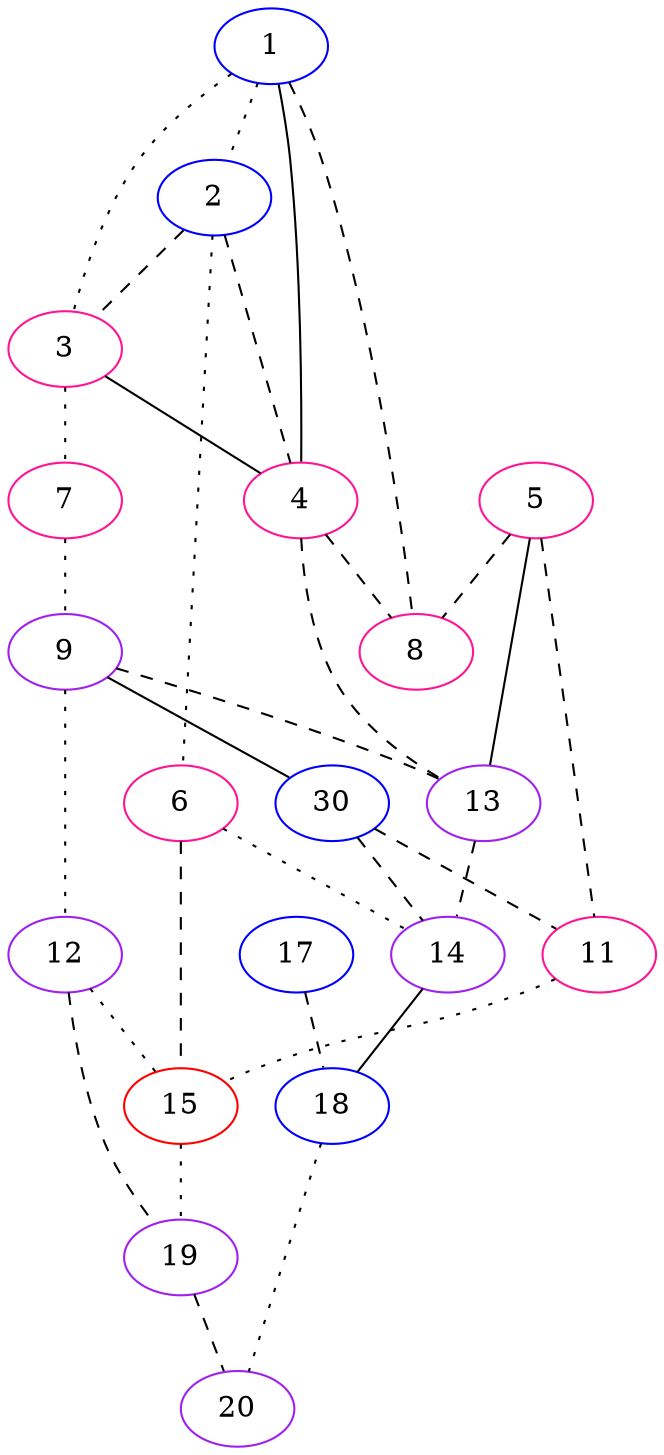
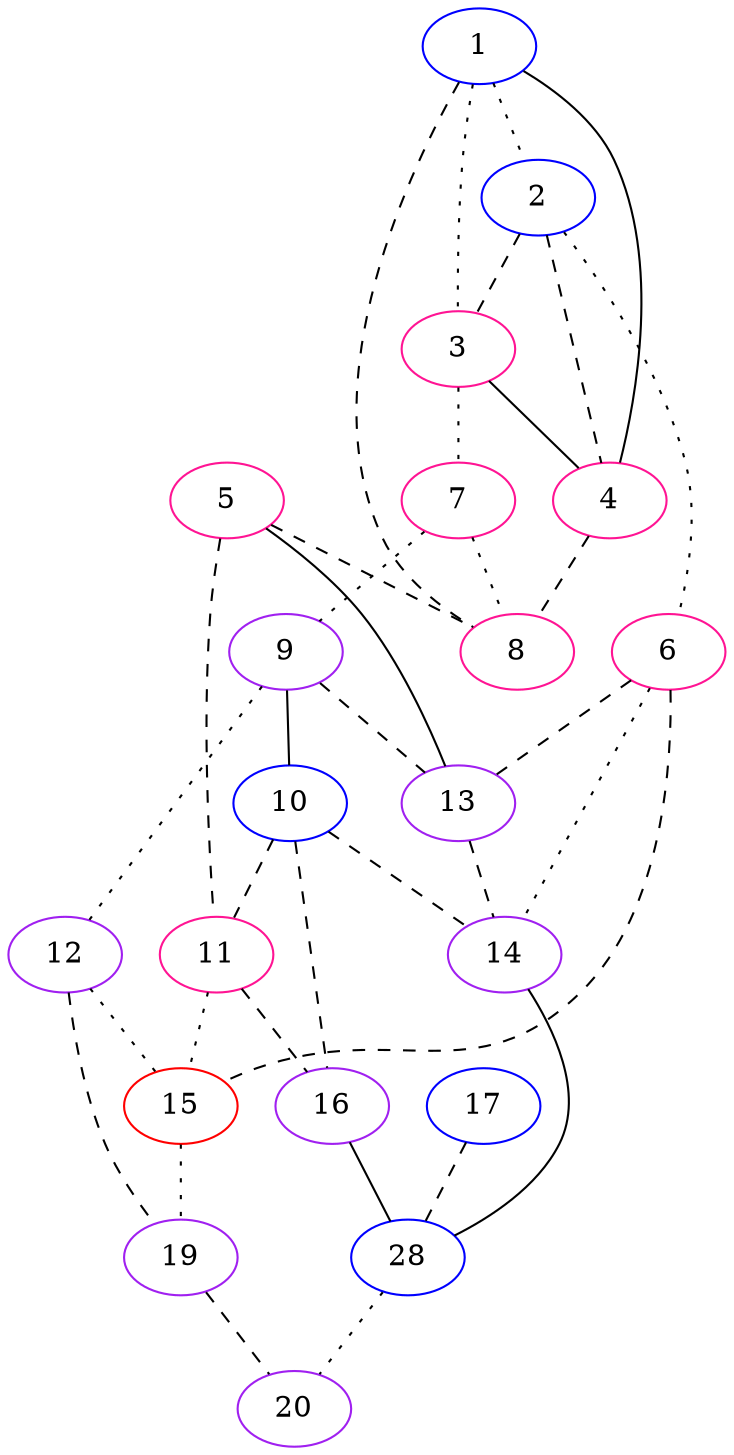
  graph {
    node [color=deeppink]
    edge [style=dashed]
    1 [color=blue]
    2 [color=blue]
    3
    4
    8
    6
    7
    13 [color=purple]
    14 [color=purple]
    15 [color=red]
    9 [color=purple]
-   18 [color=blue]
-   10 [color=blue label=30]
+   18 [color=blue label=28]
+   16 [color=purple]
+   10 [color=blue]
    12 [color=purple]
    5
    11
    19 [color=purple]
    20 [color=purple]
    17 [color=blue]
    1 -- 2 [style=dotted]
    1 -- 3 [style=dotted]
    1 -- 4 [style=solid]
    1 -- 8
    2 -- 3
    2 -- 4
    2 -- 6 [style=dotted]
    3 -- 4 [style=solid]
    3 -- 7 [style=dotted]
    4 -- 8
-   4 -- 13
+   6 -- 13
    6 -- 14 [style=dotted]
    6 -- 15
+   7 -- 8 [style=dotted]
    7 -- 9 [style=dotted]
    13 -- 14
    14 -- 18 [style=solid]
    15 -- 19 [style=dotted]
    9 -- 13
    9 -- 10 [style=solid]
    9 -- 12 [style=dotted]
    18 -- 20 [style=dotted]
+   16 -- 18 [style=solid]
    10 -- 14
+   10 -- 16
    10 -- 11
    12 -- 15 [style=dotted]
    12 -- 19
    5 -- 8
    5 -- 13 [style=solid]
    5 -- 11
    11 -- 15 [style=dotted]
+   11 -- 16
    19 -- 20
    17 -- 18
  }
